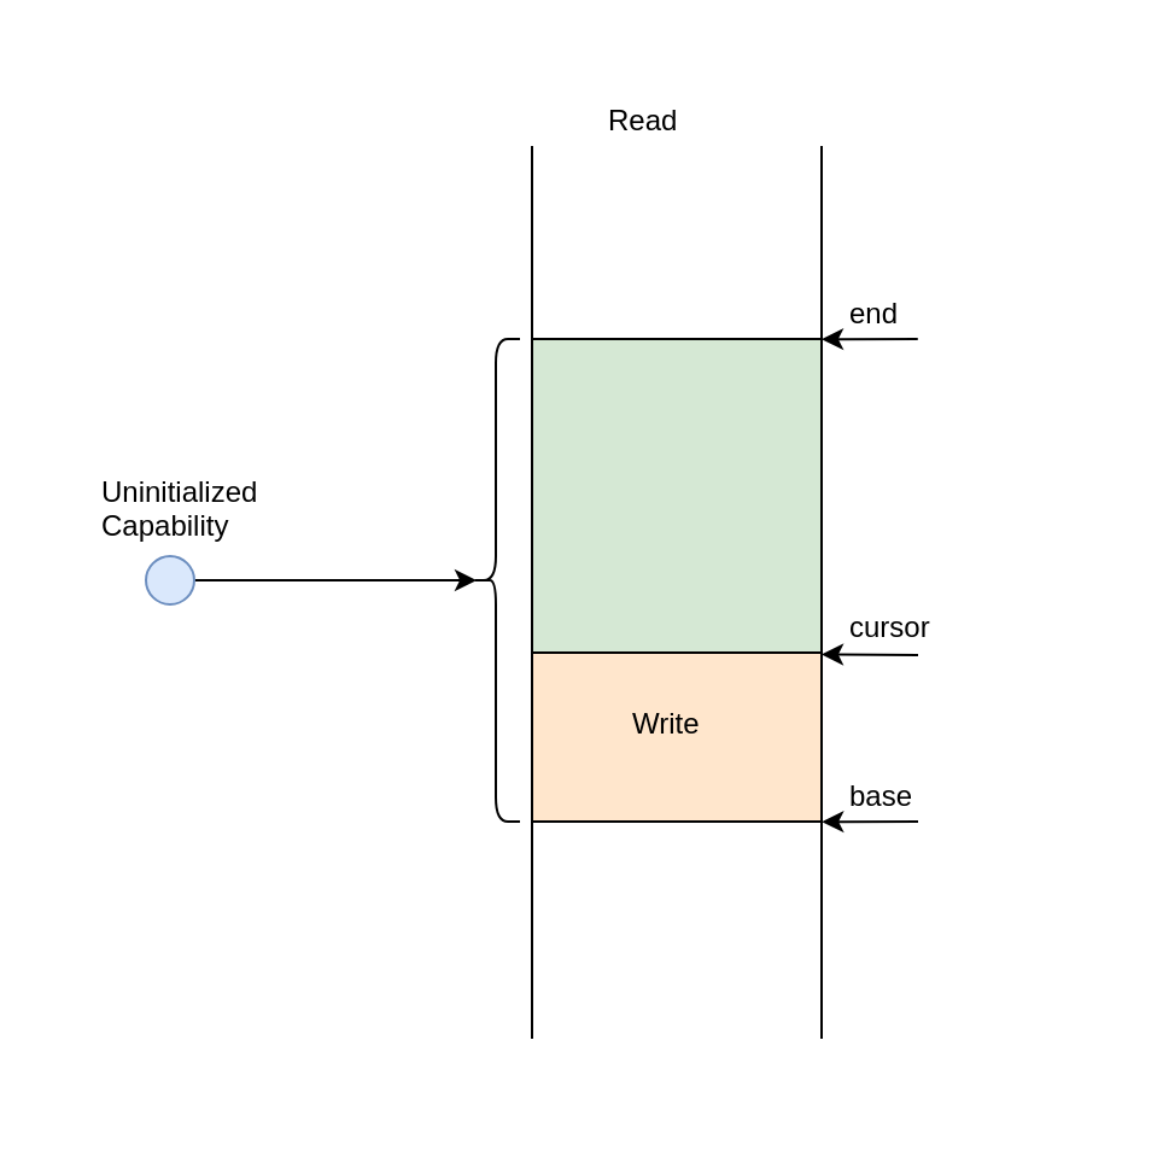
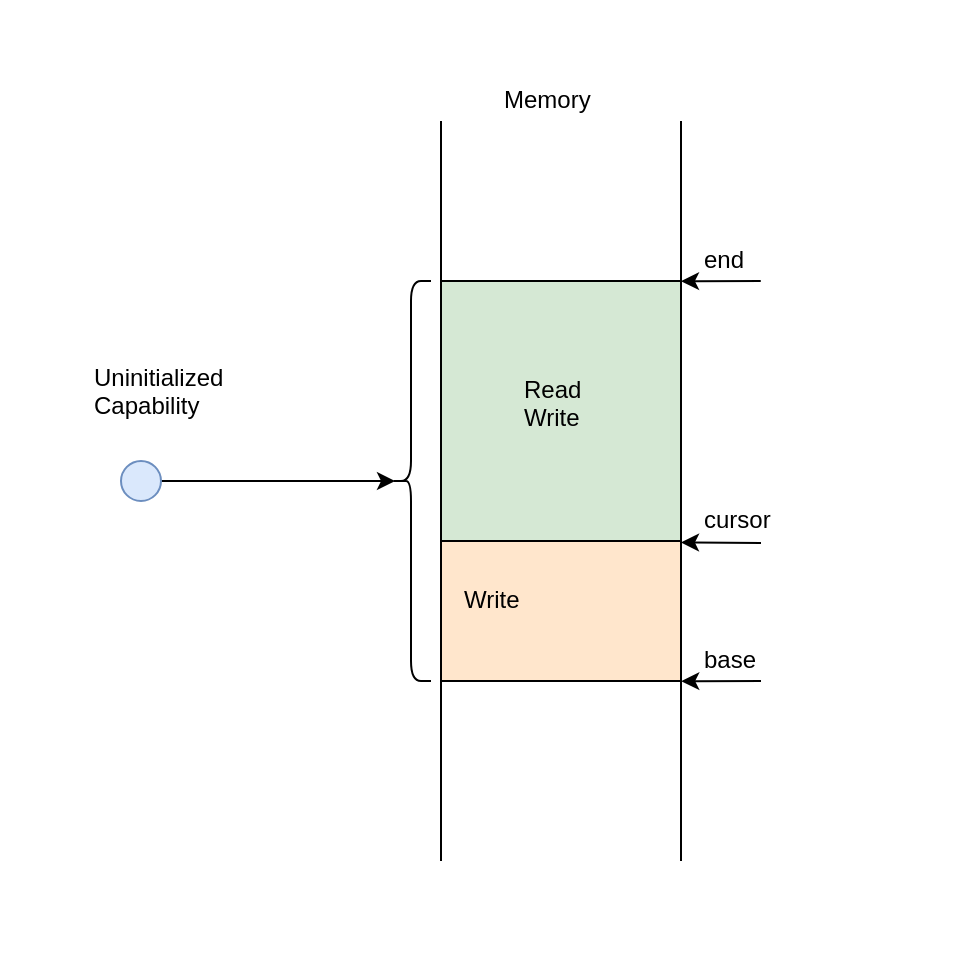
  <mxCell id="0" />
  <mxCell id="1" parent="0" />
  <mxCell id="2" value="" style="endArrow=none;html=1;" parent="1" edge="1"><mxGeometry width="50" height="50" relative="1" as="geometry"><mxPoint x="220" y="430" as="sourcePoint" /><mxPoint x="220" y="60" as="targetPoint" /></mxGeometry></mxCell>
  <mxCell id="3" value="" style="endArrow=none;html=1;" parent="1" edge="1"><mxGeometry width="50" height="50" relative="1" as="geometry"><mxPoint x="340" y="430" as="sourcePoint" /><mxPoint x="340" y="60" as="targetPoint" /></mxGeometry></mxCell>
- <mxCell id="4" value="Read" style="text;html=1;resizable=0;points=[];autosize=1;align=left;verticalAlign=top;spacingTop=-4;" parent="1" vertex="1"><mxGeometry x="250" y="40" width="60" height="20" as="geometry" /></mxCell>
+ <mxCell id="4" value="Memory" style="text;html=1;resizable=0;points=[];autosize=1;align=left;verticalAlign=top;spacingTop=-4;" parent="1" vertex="1"><mxGeometry x="250" y="40" width="60" height="20" as="geometry" /></mxCell>
  <mxCell id="5" value="" style="shape=curlyBracket;whiteSpace=wrap;html=1;rounded=1;" parent="1" vertex="1"><mxGeometry x="195" y="140" width="20" height="200" as="geometry" /></mxCell>
- <mxCell id="6" value="Uninitialized&lt;br&gt;Capability" style="text;html=1;resizable=0;points=[];autosize=1;align=left;verticalAlign=top;spacingTop=-4;" parent="1" vertex="1"><mxGeometry x="40" y="194" width="80" height="30" as="geometry" /></mxCell>
+ <mxCell id="6" value="Uninitialized&lt;br&gt;Capability" style="text;html=1;resizable=0;points=[];autosize=1;align=left;verticalAlign=top;spacingTop=-4;" parent="1" vertex="1"><mxGeometry x="45" y="179" width="80" height="30" as="geometry" /></mxCell>
  <mxCell id="7" value="" style="rounded=0;whiteSpace=wrap;html=1;fillColor=#ffe6cc;strokeColor=#000000;" parent="1" vertex="1"><mxGeometry x="220" y="260" width="120" height="80" as="geometry" /></mxCell>
  <mxCell id="8" value="" style="endArrow=classic;html=1;entryX=1.001;entryY=1.001;entryDx=0;entryDy=0;entryPerimeter=0;" parent="1" target="7" edge="1"><mxGeometry width="50" height="50" relative="1" as="geometry"><mxPoint x="380" y="340" as="sourcePoint" /><mxPoint x="450" y="340" as="targetPoint" /></mxGeometry></mxCell>
  <mxCell id="9" value="base&lt;br&gt;" style="text;html=1;resizable=0;points=[];autosize=1;align=left;verticalAlign=top;spacingTop=-4;" parent="1" vertex="1"><mxGeometry x="350" y="320" width="40" height="20" as="geometry" /></mxCell>
  <mxCell id="10" value="cursor" style="text;html=1;resizable=0;points=[];autosize=1;align=left;verticalAlign=top;spacingTop=-4;" parent="1" vertex="1"><mxGeometry x="350" y="250" width="50" height="20" as="geometry" /></mxCell>
  <mxCell id="11" value="" style="endArrow=classic;html=1;entryX=1;entryY=0.009;entryDx=0;entryDy=0;entryPerimeter=0;" parent="1" edge="1"><mxGeometry width="50" height="50" relative="1" as="geometry"><mxPoint x="380" y="271" as="sourcePoint" /><mxPoint x="340" y="270.72" as="targetPoint" /></mxGeometry></mxCell>
  <mxCell id="12" value="" style="rounded=0;whiteSpace=wrap;html=1;strokeColor=#000000;fillColor=#d5e8d4;" parent="1" vertex="1"><mxGeometry x="220" y="140" width="120" height="130" as="geometry" /></mxCell>
- <mxCell id="14" value="Write" style="text;html=1;resizable=0;points=[];autosize=1;align=left;verticalAlign=top;spacingTop=-4;" parent="1" vertex="1"><mxGeometry x="260" y="290" width="40" height="20" as="geometry" /></mxCell>
+ <mxCell id="13" value="Read&lt;br&gt;Write" style="text;html=1;resizable=0;points=[];autosize=1;align=left;verticalAlign=top;spacingTop=-4;" parent="1" vertex="1"><mxGeometry x="260" y="185" width="40" height="30" as="geometry" /></mxCell>
+ <mxCell id="14" value="Write" style="text;html=1;resizable=0;points=[];autosize=1;align=left;verticalAlign=top;spacingTop=-4;" parent="1" vertex="1"><mxGeometry x="230" y="290" width="40" height="20" as="geometry" /></mxCell>
  <mxCell id="15" style="edgeStyle=orthogonalEdgeStyle;rounded=0;orthogonalLoop=1;jettySize=auto;html=1;entryX=0.1;entryY=0.5;entryDx=0;entryDy=0;entryPerimeter=0;" parent="1" source="16" target="5" edge="1"><mxGeometry relative="1" as="geometry" /></mxCell>
  <mxCell id="16" value="" style="ellipse;whiteSpace=wrap;html=1;aspect=fixed;strokeColor=#6c8ebf;align=center;fillColor=#dae8fc;" parent="1" vertex="1"><mxGeometry x="60" y="230" width="20" height="20" as="geometry" /></mxCell>
  <mxCell id="17" value="" style="endArrow=classic;html=1;entryX=1.001;entryY=1.001;entryDx=0;entryDy=0;entryPerimeter=0;" parent="1" edge="1"><mxGeometry width="50" height="50" relative="1" as="geometry"><mxPoint x="379.88" y="140" as="sourcePoint" /><mxPoint x="340" y="140.08" as="targetPoint" /></mxGeometry></mxCell>
  <mxCell id="18" value="end" style="text;html=1;resizable=0;points=[];autosize=1;align=left;verticalAlign=top;spacingTop=-4;" parent="1" vertex="1"><mxGeometry x="349.88" y="120" width="40" height="20" as="geometry" /></mxCell>
  <mxCell id="19" value="" style="rounded=0;whiteSpace=wrap;html=1;strokeColor=none;fillColor=none;fontSize=12;" vertex="1" parent="1"><mxGeometry x="20" width="440" height="440" as="geometry" y="20" /></mxCell>
